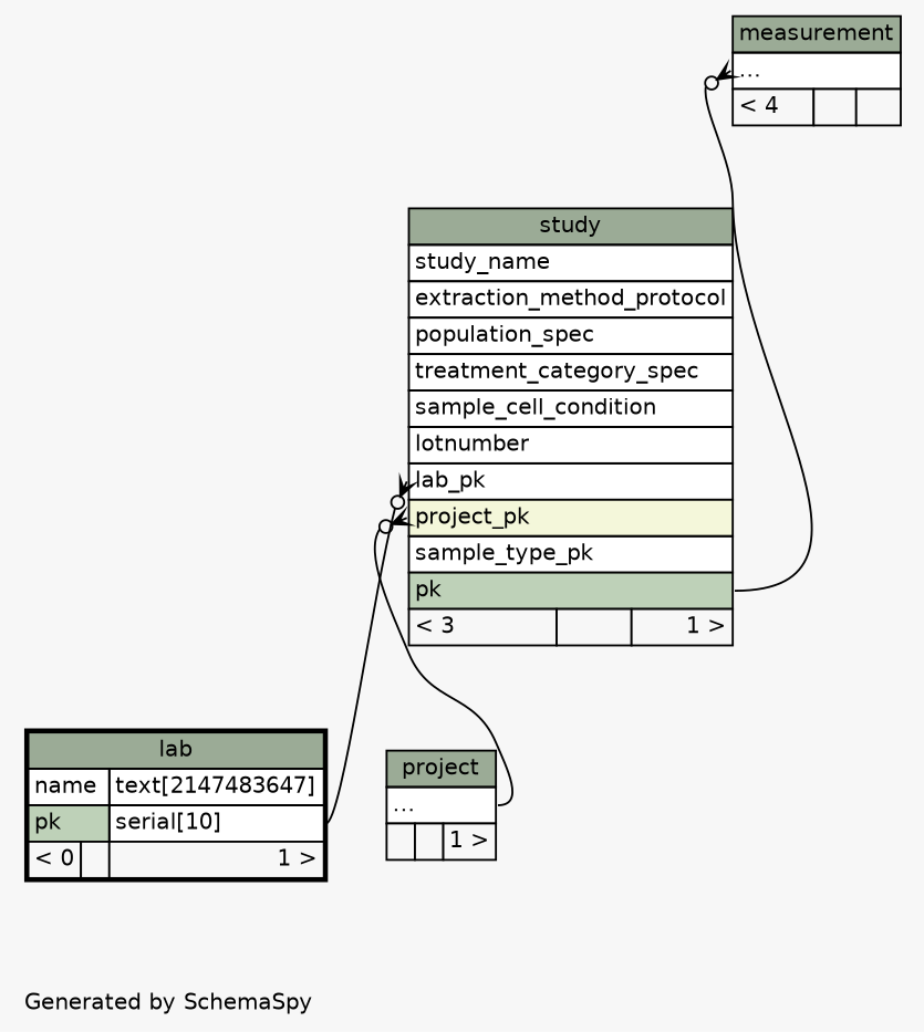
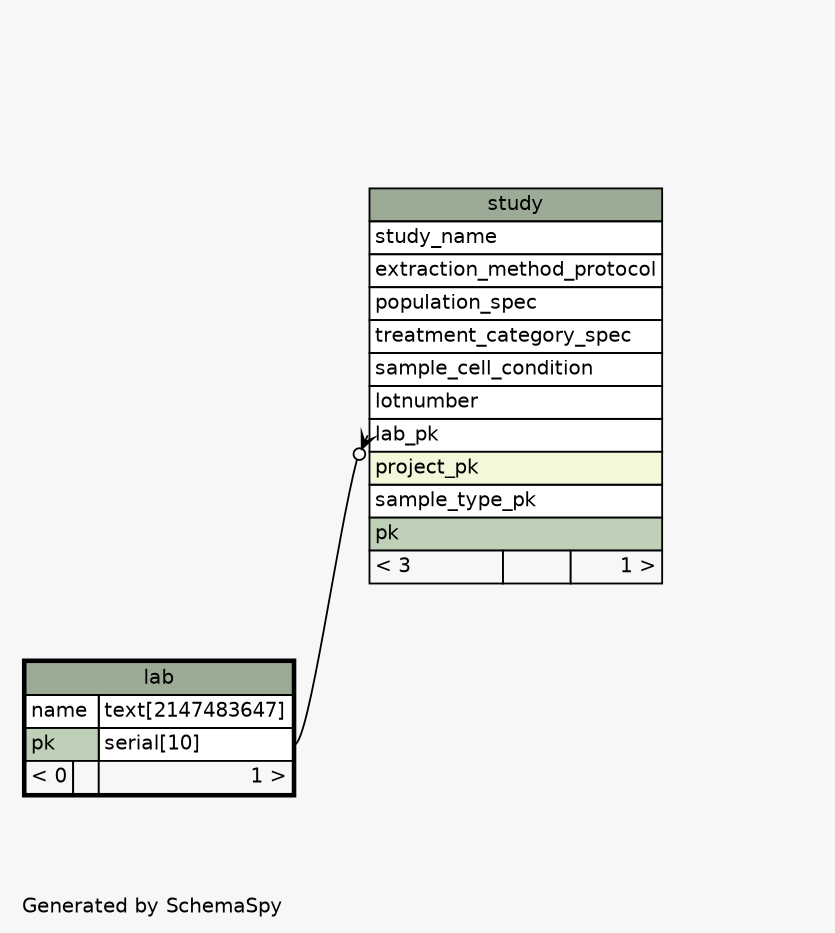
  digraph {
    bgcolor="#f7f7f7"
    fontname=Helvetica
    fontsize=11
    label="\nGenerated by SchemaSpy"
    labeljust=l
    nodesep=0.18
    rankdir=TB
    ranksep=0.46
    node [fontname=Helvetica fontsize=11 shape=plaintext]
    edge [arrowhead=none arrowsize=0.8 arrowtail=crowodot dir=back]
-   n1 [label=<     <TABLE BORDER="0" CELLBORDER="1" CELLSPACING="0" BGCOLOR="#ffffff">       <TR><TD COLSPAN="3" BGCOLOR="#9bab96" ALIGN="CENTER">measurement</TD></TR>       <TR><TD PORT="elipses" COLSPAN="3" ALIGN="LEFT">...</TD></TR>       <TR><TD ALIGN="LEFT" BGCOLOR="#f7f7f7">&lt; 4</TD><TD ALIGN="RIGHT" BGCOLOR="#f7f7f7">  </TD><TD ALIGN="RIGHT" BGCOLOR="#f7f7f7">  </TD></TR>     </TABLE>>]
    n2 [label=<     <TABLE BORDER="0" CELLBORDER="1" CELLSPACING="0" BGCOLOR="#ffffff">       <TR><TD COLSPAN="3" BGCOLOR="#9bab96" ALIGN="CENTER">study</TD></TR>       <TR><TD PORT="study_name" COLSPAN="3" ALIGN="LEFT">study_name</TD></TR>       <TR><TD PORT="extraction_method_protocol" COLSPAN="3" ALIGN="LEFT">extraction_method_protocol</TD></TR>       <TR><TD PORT="population_spec" COLSPAN="3" ALIGN="LEFT">population_spec</TD></TR>       <TR><TD PORT="treatment_category_spec" COLSPAN="3" ALIGN="LEFT">treatment_category_spec</TD></TR>       <TR><TD PORT="sample_cell_condition" COLSPAN="3" ALIGN="LEFT">sample_cell_condition</TD></TR>       <TR><TD PORT="lotnumber" COLSPAN="3" ALIGN="LEFT">lotnumber</TD></TR>       <TR><TD PORT="lab_pk" COLSPAN="3" ALIGN="LEFT">lab_pk</TD></TR>       <TR><TD PORT="project_pk" COLSPAN="3" BGCOLOR="#f4f7da" ALIGN="LEFT">project_pk</TD></TR>       <TR><TD PORT="sample_type_pk" COLSPAN="3" ALIGN="LEFT">sample_type_pk</TD></TR>       <TR><TD PORT="pk" COLSPAN="3" BGCOLOR="#bed1b8" ALIGN="LEFT">pk</TD></TR>       <TR><TD ALIGN="LEFT" BGCOLOR="#f7f7f7">&lt; 3</TD><TD ALIGN="RIGHT" BGCOLOR="#f7f7f7">  </TD><TD ALIGN="RIGHT" BGCOLOR="#f7f7f7">1 &gt;</TD></TR>     </TABLE>>]
    n3 [label=<     <TABLE BORDER="2" CELLBORDER="1" CELLSPACING="0" BGCOLOR="#ffffff">       <TR><TD COLSPAN="3" BGCOLOR="#9bab96" ALIGN="CENTER">lab</TD></TR>       <TR><TD PORT="name" COLSPAN="2" ALIGN="LEFT">name</TD><TD PORT="name.type" ALIGN="LEFT">text[2147483647]</TD></TR>       <TR><TD PORT="pk" COLSPAN="2" BGCOLOR="#bed1b8" ALIGN="LEFT">pk</TD><TD PORT="pk.type" ALIGN="LEFT">serial[10]</TD></TR>       <TR><TD ALIGN="LEFT" BGCOLOR="#f7f7f7">&lt; 0</TD><TD ALIGN="RIGHT" BGCOLOR="#f7f7f7">  </TD><TD ALIGN="RIGHT" BGCOLOR="#f7f7f7">1 &gt;</TD></TR>     </TABLE>>]
-   n4 [label=<     <TABLE BORDER="0" CELLBORDER="1" CELLSPACING="0" BGCOLOR="#ffffff">       <TR><TD COLSPAN="3" BGCOLOR="#9bab96" ALIGN="CENTER">project</TD></TR>       <TR><TD PORT="elipses" COLSPAN="3" ALIGN="LEFT">...</TD></TR>       <TR><TD ALIGN="LEFT" BGCOLOR="#f7f7f7">  </TD><TD ALIGN="RIGHT" BGCOLOR="#f7f7f7">  </TD><TD ALIGN="RIGHT" BGCOLOR="#f7f7f7">1 &gt;</TD></TR>     </TABLE>>]
-   n1 -> n2 [headport="pk:e" tailport="elipses:w"]
    n2 -> n3 [headport="pk.type:e" tailport="lab_pk:w"]
-   n2 -> n4 [headport="elipses:e" tailport="project_pk:w"]
  }
